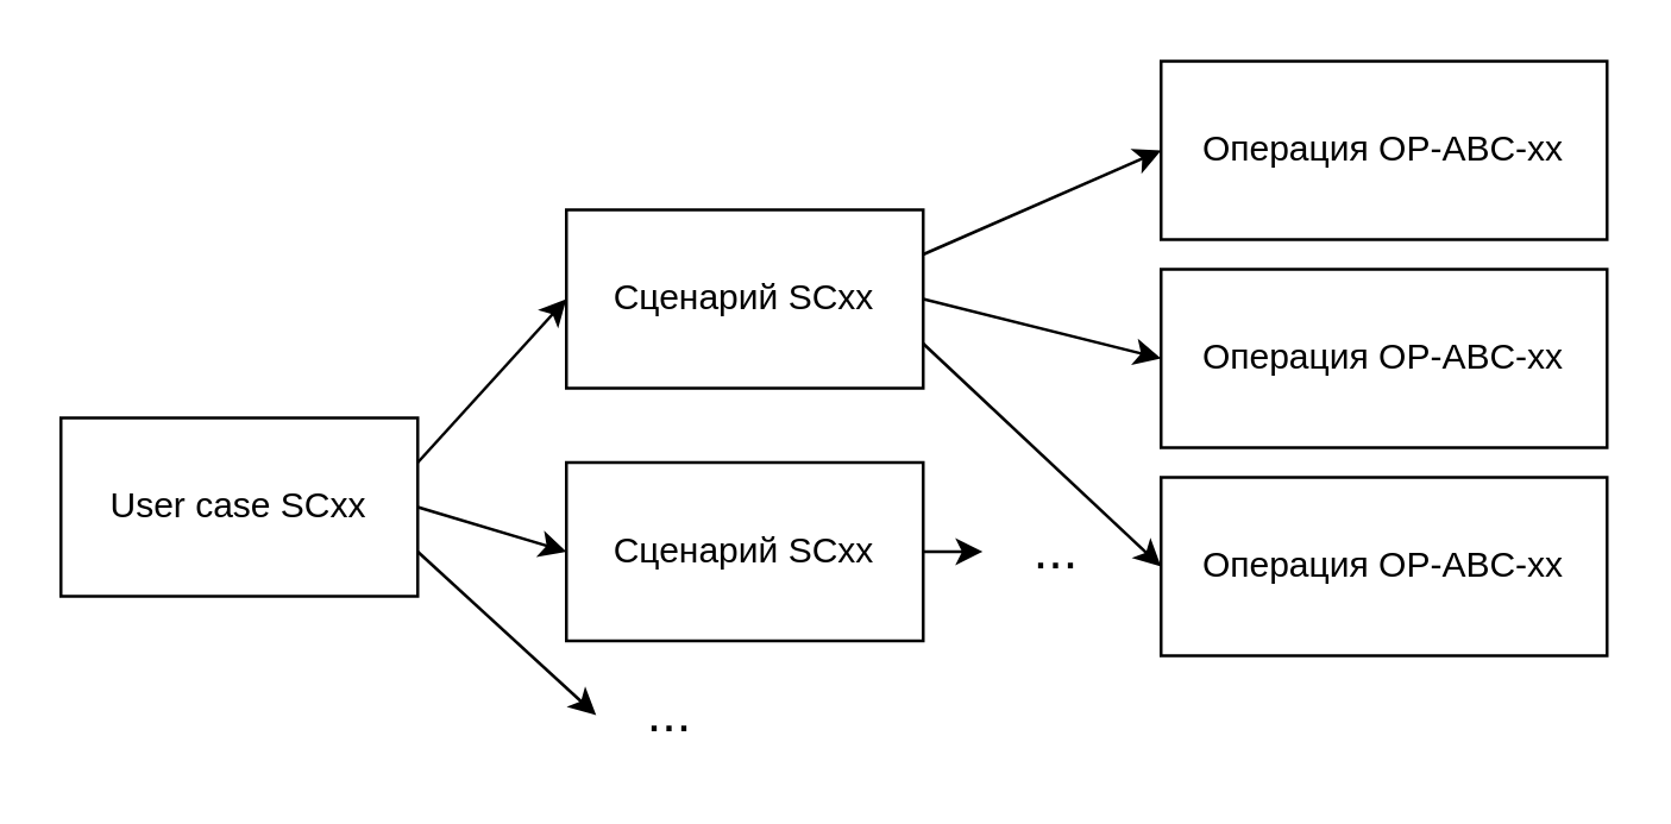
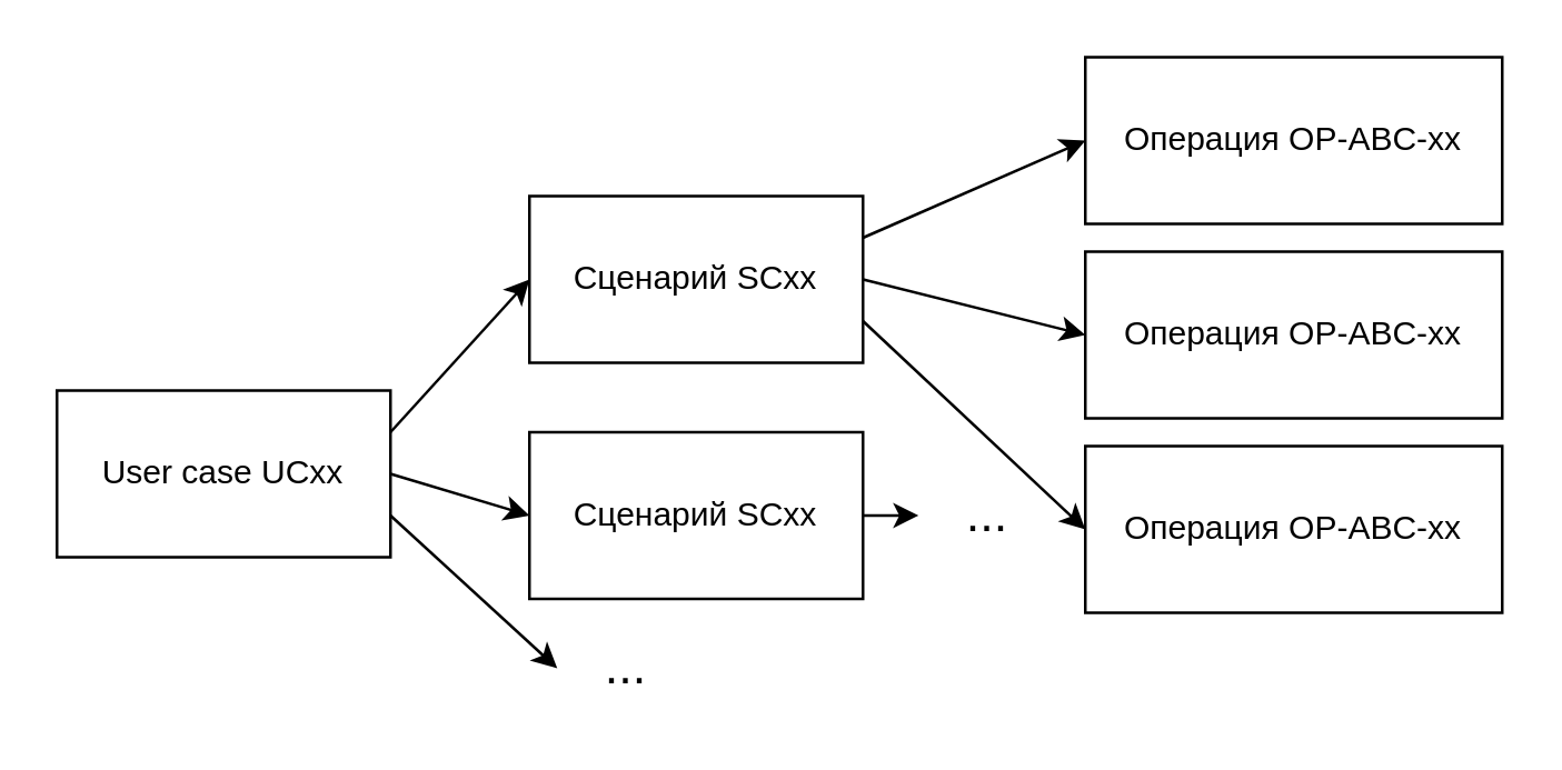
  <mxCell id="0" />
  <mxCell id="1" parent="0" />
- <mxCell id="2" value="User case SCxx" style="rounded=0;whiteSpace=wrap;html=1;" vertex="1" parent="1"><mxGeometry x="20" y="140" width="120" height="60" as="geometry" /></mxCell>
+ <mxCell id="2" value="User case UCxx" style="rounded=0;whiteSpace=wrap;html=1;" vertex="1" parent="1"><mxGeometry x="20" y="140" width="120" height="60" as="geometry" /></mxCell>
  <mxCell id="3" value="Сценарий SCxx" style="rounded=0;whiteSpace=wrap;html=1;" vertex="1" parent="1"><mxGeometry x="190" y="70" width="120" height="60" as="geometry" /></mxCell>
  <mxCell id="4" style="edgeStyle=orthogonalEdgeStyle;rounded=0;orthogonalLoop=1;jettySize=auto;html=1;exitX=1;exitY=0.5;exitDx=0;exitDy=0;entryX=0;entryY=0.5;entryDx=0;entryDy=0;" edge="1" parent="1" source="5" target="9"><mxGeometry relative="1" as="geometry" /></mxCell>
  <mxCell id="5" value="Сценарий SCxx" style="rounded=0;whiteSpace=wrap;html=1;" vertex="1" parent="1"><mxGeometry x="190" y="155" width="120" height="60" as="geometry" /></mxCell>
  <mxCell id="6" value="Операция OP-ABC-xx" style="rounded=0;whiteSpace=wrap;html=1;" vertex="1" parent="1"><mxGeometry x="390" width="150" height="60" as="geometry" y="20" /></mxCell>
  <mxCell id="7" value="Операция OP-ABC-xx" style="rounded=0;whiteSpace=wrap;html=1;" vertex="1" parent="1"><mxGeometry x="390" y="90" width="150" height="60" as="geometry" /></mxCell>
  <mxCell id="8" value="Операция OP-ABC-xx" style="rounded=0;whiteSpace=wrap;html=1;" vertex="1" parent="1"><mxGeometry x="390" y="160" width="150" height="60" as="geometry" /></mxCell>
  <mxCell id="9" value="&lt;font style=&quot;font-size: 18px&quot;&gt;...&lt;/font&gt;" style="text;html=1;strokeColor=none;fillColor=none;align=center;verticalAlign=middle;whiteSpace=wrap;rounded=0;" vertex="1" parent="1"><mxGeometry x="330" y="170" width="50" height="30" as="geometry" /></mxCell>
  <mxCell id="10" value="&lt;font style=&quot;font-size: 18px&quot;&gt;...&lt;/font&gt;" style="text;html=1;strokeColor=none;fillColor=none;align=center;verticalAlign=middle;whiteSpace=wrap;rounded=0;" vertex="1" parent="1"><mxGeometry x="200" y="225" width="50" height="30" as="geometry" /></mxCell>
  <mxCell id="11" value="" style="endArrow=classic;html=1;exitX=1;exitY=0.25;exitDx=0;exitDy=0;entryX=0;entryY=0.5;entryDx=0;entryDy=0;" edge="1" parent="1" source="2" target="3"><mxGeometry width="50" height="50" relative="1" as="geometry"><mxPoint x="380" y="350" as="sourcePoint" /><mxPoint x="430" y="300" as="targetPoint" /></mxGeometry></mxCell>
  <mxCell id="12" value="" style="endArrow=classic;html=1;exitX=1;exitY=0.5;exitDx=0;exitDy=0;entryX=0;entryY=0.5;entryDx=0;entryDy=0;" edge="1" parent="1" source="2" target="5"><mxGeometry width="50" height="50" relative="1" as="geometry"><mxPoint x="160" y="135" as="sourcePoint" /><mxPoint x="210" y="110" as="targetPoint" /></mxGeometry></mxCell>
  <mxCell id="13" value="" style="endArrow=classic;html=1;exitX=1;exitY=0.75;exitDx=0;exitDy=0;entryX=0;entryY=0.5;entryDx=0;entryDy=0;entryPerimeter=0;" edge="1" parent="1" source="2" target="10"><mxGeometry width="50" height="50" relative="1" as="geometry"><mxPoint x="150" y="180" as="sourcePoint" /><mxPoint x="210" y="180" as="targetPoint" /></mxGeometry></mxCell>
  <mxCell id="14" value="" style="endArrow=classic;html=1;exitX=1;exitY=0.25;exitDx=0;exitDy=0;entryX=0;entryY=0.5;entryDx=0;entryDy=0;" edge="1" parent="1" source="3" target="6"><mxGeometry width="50" height="50" relative="1" as="geometry"><mxPoint x="150" y="165" as="sourcePoint" /><mxPoint x="210" y="110" as="targetPoint" /></mxGeometry></mxCell>
  <mxCell id="15" value="" style="endArrow=classic;html=1;exitX=1;exitY=0.5;exitDx=0;exitDy=0;entryX=0;entryY=0.5;entryDx=0;entryDy=0;" edge="1" parent="1" source="3" target="7"><mxGeometry width="50" height="50" relative="1" as="geometry"><mxPoint x="330" y="95" as="sourcePoint" /><mxPoint x="400" y="90" as="targetPoint" /></mxGeometry></mxCell>
  <mxCell id="16" value="" style="endArrow=classic;html=1;exitX=1;exitY=0.75;exitDx=0;exitDy=0;entryX=0;entryY=0.5;entryDx=0;entryDy=0;" edge="1" parent="1" source="3" target="8"><mxGeometry width="50" height="50" relative="1" as="geometry"><mxPoint x="330" y="110" as="sourcePoint" /><mxPoint x="400" y="170" as="targetPoint" /></mxGeometry></mxCell>
